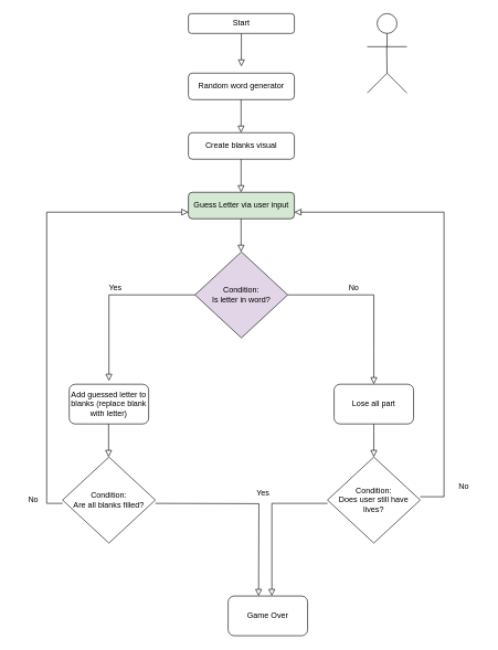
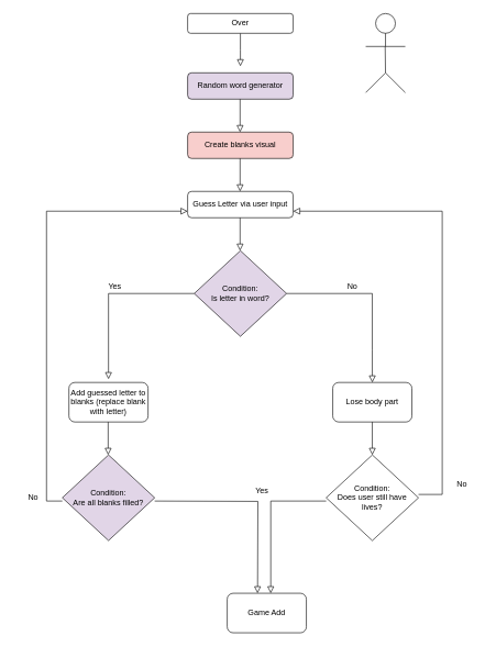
  <mxCell id="0" />
  <mxCell id="1" parent="0" />
  <mxCell id="2" value="" style="rounded=0;html=1;jettySize=auto;orthogonalLoop=1;fontSize=11;endArrow=block;endFill=0;endSize=8;strokeWidth=1;shadow=0;labelBackgroundColor=none;edgeStyle=orthogonalEdgeStyle;" parent="1" source="3" edge="1"><mxGeometry relative="1" as="geometry"><mxPoint x="364" y="100" as="targetPoint" /></mxGeometry></mxCell>
- <mxCell id="3" value="Start" style="rounded=1;whiteSpace=wrap;html=1;fontSize=12;glass=0;strokeWidth=1;shadow=0;" parent="1" vertex="1"><mxGeometry x="284" y="20" width="160" height="30" as="geometry" /></mxCell>
- <mxCell id="4" value="Random word generator" style="rounded=1;whiteSpace=wrap;html=1;" parent="1" vertex="1"><mxGeometry x="284" y="110" width="160" height="40" as="geometry" /></mxCell>
- <mxCell id="5" value="Create blanks visual" style="rounded=1;whiteSpace=wrap;html=1;" parent="1" vertex="1"><mxGeometry x="284" y="200" width="160" height="40" as="geometry" /></mxCell>
+ <mxCell id="3" value="Over" style="rounded=1;whiteSpace=wrap;html=1;fontSize=12;glass=0;strokeWidth=1;shadow=0;" parent="1" vertex="1"><mxGeometry x="284" y="20" width="160" height="30" as="geometry" /></mxCell>
+ <mxCell id="4" value="Random word generator" style="rounded=1;whiteSpace=wrap;html=1;fillColor=#e1d5e7;" parent="1" vertex="1"><mxGeometry x="284" y="110" width="160" height="40" as="geometry" /></mxCell>
+ <mxCell id="5" value="Create blanks visual" style="rounded=1;whiteSpace=wrap;html=1;fillColor=#f8cecc;" parent="1" vertex="1"><mxGeometry x="284" y="200" width="160" height="40" as="geometry" /></mxCell>
  <mxCell id="6" value="" style="rounded=0;html=1;jettySize=auto;orthogonalLoop=1;fontSize=11;endArrow=block;endFill=0;endSize=8;strokeWidth=1;shadow=0;labelBackgroundColor=none;edgeStyle=orthogonalEdgeStyle;" parent="1" edge="1"><mxGeometry relative="1" as="geometry"><mxPoint x="363.5" y="150" as="sourcePoint" /><mxPoint x="363.5" y="200" as="targetPoint" /></mxGeometry></mxCell>
- <mxCell id="7" value="Guess Letter via user input" style="rounded=1;whiteSpace=wrap;html=1;fillColor=#d5e8d4;" parent="1" vertex="1"><mxGeometry x="284" y="290" width="160" height="40" as="geometry" /></mxCell>
+ <mxCell id="7" value="Guess Letter via user input" style="rounded=1;whiteSpace=wrap;html=1;" parent="1" vertex="1"><mxGeometry x="284" y="290" width="160" height="40" as="geometry" /></mxCell>
  <mxCell id="8" value="" style="rounded=0;html=1;jettySize=auto;orthogonalLoop=1;fontSize=11;endArrow=block;endFill=0;endSize=8;strokeWidth=1;shadow=0;labelBackgroundColor=none;edgeStyle=orthogonalEdgeStyle;" parent="1" edge="1"><mxGeometry relative="1" as="geometry"><mxPoint x="363.5" y="240" as="sourcePoint" /><mxPoint x="363.5" y="290" as="targetPoint" /></mxGeometry></mxCell>
  <mxCell id="9" value="" style="rounded=0;html=1;jettySize=auto;orthogonalLoop=1;fontSize=11;endArrow=block;endFill=0;endSize=8;strokeWidth=1;shadow=0;labelBackgroundColor=none;edgeStyle=orthogonalEdgeStyle;" parent="1" edge="1"><mxGeometry relative="1" as="geometry"><mxPoint x="363.5" y="330" as="sourcePoint" /><mxPoint x="363.5" y="380" as="targetPoint" /></mxGeometry></mxCell>
  <mxCell id="10" value="Condition:&lt;br&gt;Is letter in word?" style="rhombus;whiteSpace=wrap;html=1;fillColor=#e1d5e7;" parent="1" vertex="1"><mxGeometry x="294" y="380" width="140" height="130" as="geometry" /></mxCell>
  <mxCell id="11" value="" style="rounded=0;html=1;jettySize=auto;orthogonalLoop=1;fontSize=11;endArrow=block;endFill=0;endSize=8;strokeWidth=1;shadow=0;labelBackgroundColor=none;edgeStyle=orthogonalEdgeStyle;exitX=1;exitY=0.5;exitDx=0;exitDy=0;" parent="1" source="10" edge="1"><mxGeometry relative="1" as="geometry"><mxPoint x="434" y="460" as="sourcePoint" /><mxPoint x="564" y="580" as="targetPoint" /><Array as="points"><mxPoint x="564" y="445" /><mxPoint x="564" y="530" /></Array></mxGeometry></mxCell>
  <mxCell id="12" value="" style="rounded=0;html=1;jettySize=auto;orthogonalLoop=1;fontSize=11;endArrow=block;endFill=0;endSize=8;strokeWidth=1;shadow=0;labelBackgroundColor=none;edgeStyle=orthogonalEdgeStyle;exitX=0;exitY=0.5;exitDx=0;exitDy=0;" parent="1" source="10" edge="1"><mxGeometry relative="1" as="geometry"><mxPoint x="34" y="440" as="sourcePoint" /><mxPoint x="164" y="575" as="targetPoint" /><Array as="points"><mxPoint x="164" y="445" /></Array></mxGeometry></mxCell>
  <mxCell id="13" value="Yes" style="text;html=1;strokeColor=none;fillColor=none;align=center;verticalAlign=middle;whiteSpace=wrap;rounded=0;" parent="1" vertex="1"><mxGeometry x="144" y="420" width="60" height="30" as="geometry" /></mxCell>
  <mxCell id="14" value="No" style="text;html=1;strokeColor=none;fillColor=none;align=center;verticalAlign=middle;whiteSpace=wrap;rounded=0;" parent="1" vertex="1"><mxGeometry x="504" y="420" width="60" height="30" as="geometry" /></mxCell>
  <mxCell id="15" value="" style="ellipse;whiteSpace=wrap;html=1;aspect=fixed;" parent="1" vertex="1"><mxGeometry x="569" y="20" width="30" height="30" as="geometry" /></mxCell>
  <mxCell id="16" value="" style="endArrow=none;html=1;rounded=0;entryX=0.5;entryY=1;entryDx=0;entryDy=0;" parent="1" target="15" edge="1"><mxGeometry width="50" height="50" relative="1" as="geometry"><mxPoint x="584" y="70" as="sourcePoint" /><mxPoint x="599" y="110" as="targetPoint" /></mxGeometry></mxCell>
  <mxCell id="17" value="" style="endArrow=none;html=1;rounded=0;" parent="1" edge="1"><mxGeometry width="50" height="50" relative="1" as="geometry"><mxPoint x="554" y="70" as="sourcePoint" /><mxPoint x="614" y="70" as="targetPoint" /></mxGeometry></mxCell>
  <mxCell id="18" value="" style="endArrow=none;html=1;rounded=0;" parent="1" edge="1"><mxGeometry width="50" height="50" relative="1" as="geometry"><mxPoint x="584" y="110" as="sourcePoint" /><mxPoint x="583.5" y="70" as="targetPoint" /></mxGeometry></mxCell>
  <mxCell id="19" value="" style="endArrow=none;html=1;rounded=0;" parent="1" edge="1"><mxGeometry width="50" height="50" relative="1" as="geometry"><mxPoint x="554" y="140" as="sourcePoint" /><mxPoint x="614" y="140" as="targetPoint" /><Array as="points"><mxPoint x="584" y="110" /></Array></mxGeometry></mxCell>
- <mxCell id="20" value="Lose all part" style="rounded=1;whiteSpace=wrap;html=1;" parent="1" vertex="1"><mxGeometry x="504" y="580" width="120" height="60" as="geometry" /></mxCell>
+ <mxCell id="20" value="Lose body part" style="rounded=1;whiteSpace=wrap;html=1;" parent="1" vertex="1"><mxGeometry x="504" y="580" width="120" height="60" as="geometry" /></mxCell>
  <mxCell id="21" value="Add guessed letter to blanks (replace blank with letter)" style="rounded=1;whiteSpace=wrap;html=1;" parent="1" vertex="1"><mxGeometry x="104" y="580" width="120" height="60" as="geometry" /></mxCell>
- <mxCell id="22" value="Condition:&lt;br&gt;Are all blanks filled?" style="rhombus;whiteSpace=wrap;html=1;" parent="1" vertex="1"><mxGeometry x="94" y="690" width="140" height="130" as="geometry" /></mxCell>
+ <mxCell id="22" value="Condition:&lt;br&gt;Are all blanks filled?" style="rhombus;whiteSpace=wrap;html=1;fillColor=#e1d5e7;" parent="1" vertex="1"><mxGeometry x="94" y="690" width="140" height="130" as="geometry" /></mxCell>
  <mxCell id="23" value="Condition:&lt;br&gt;Does user still have lives?" style="rhombus;whiteSpace=wrap;html=1;" parent="1" vertex="1"><mxGeometry x="494" y="690" width="140" height="130" as="geometry" /></mxCell>
  <mxCell id="24" value="" style="rounded=0;html=1;jettySize=auto;orthogonalLoop=1;fontSize=11;endArrow=block;endFill=0;endSize=8;strokeWidth=1;shadow=0;labelBackgroundColor=none;edgeStyle=orthogonalEdgeStyle;" parent="1" edge="1"><mxGeometry relative="1" as="geometry"><mxPoint x="564" y="640" as="sourcePoint" /><mxPoint x="564" y="690" as="targetPoint" /></mxGeometry></mxCell>
  <mxCell id="25" value="" style="rounded=0;html=1;jettySize=auto;orthogonalLoop=1;fontSize=11;endArrow=block;endFill=0;endSize=8;strokeWidth=1;shadow=0;labelBackgroundColor=none;edgeStyle=orthogonalEdgeStyle;" parent="1" edge="1"><mxGeometry relative="1" as="geometry"><mxPoint x="163.5" y="640" as="sourcePoint" /><mxPoint x="163.5" y="690" as="targetPoint" /></mxGeometry></mxCell>
  <mxCell id="26" value="" style="rounded=0;html=1;jettySize=auto;orthogonalLoop=1;fontSize=11;endArrow=block;endFill=0;endSize=8;strokeWidth=1;shadow=0;labelBackgroundColor=none;edgeStyle=orthogonalEdgeStyle;exitX=0;exitY=0.5;exitDx=0;exitDy=0;entryX=0;entryY=0.75;entryDx=0;entryDy=0;" parent="1" target="7" edge="1"><mxGeometry relative="1" as="geometry"><mxPoint x="94" y="760" as="sourcePoint" /><mxPoint x="70" y="300" as="targetPoint" /><Array as="points"><mxPoint x="70" y="760" /><mxPoint x="70" y="320" /></Array></mxGeometry></mxCell>
  <mxCell id="27" value="No" style="text;html=1;strokeColor=none;fillColor=none;align=center;verticalAlign=middle;whiteSpace=wrap;rounded=0;" parent="1" vertex="1"><mxGeometry x="20" y="740" width="60" height="30" as="geometry" /></mxCell>
  <mxCell id="28" value="" style="rounded=0;html=1;jettySize=auto;orthogonalLoop=1;fontSize=11;endArrow=block;endFill=0;endSize=8;strokeWidth=1;shadow=0;labelBackgroundColor=none;edgeStyle=orthogonalEdgeStyle;exitX=1;exitY=0.5;exitDx=0;exitDy=0;entryX=1;entryY=0.75;entryDx=0;entryDy=0;" parent="1" target="7" edge="1"><mxGeometry relative="1" as="geometry"><mxPoint x="634" y="750" as="sourcePoint" /><mxPoint x="450" y="320" as="targetPoint" /><Array as="points"><mxPoint x="670" y="750" /><mxPoint x="670" y="320" /></Array></mxGeometry></mxCell>
  <mxCell id="29" value="No" style="text;html=1;strokeColor=none;fillColor=none;align=center;verticalAlign=middle;whiteSpace=wrap;rounded=0;" parent="1" vertex="1"><mxGeometry x="670" y="720" width="60" height="30" as="geometry" /></mxCell>
  <mxCell id="30" value="" style="rounded=0;html=1;jettySize=auto;orthogonalLoop=1;fontSize=11;endArrow=block;endFill=0;endSize=8;strokeWidth=1;shadow=0;labelBackgroundColor=none;edgeStyle=orthogonalEdgeStyle;" parent="1" edge="1"><mxGeometry relative="1" as="geometry"><mxPoint x="234" y="760" as="sourcePoint" /><mxPoint x="390" y="900" as="targetPoint" /></mxGeometry></mxCell>
  <mxCell id="31" value="" style="rounded=0;html=1;jettySize=auto;orthogonalLoop=1;fontSize=11;endArrow=block;endFill=0;endSize=8;strokeWidth=1;shadow=0;labelBackgroundColor=none;edgeStyle=orthogonalEdgeStyle;" parent="1" edge="1"><mxGeometry relative="1" as="geometry"><mxPoint x="494" y="760" as="sourcePoint" /><mxPoint x="410" y="900" as="targetPoint" /><Array as="points"><mxPoint x="494" y="760" /></Array></mxGeometry></mxCell>
  <mxCell id="32" value="Yes" style="text;html=1;strokeColor=none;fillColor=none;align=center;verticalAlign=middle;whiteSpace=wrap;rounded=0;" parent="1" vertex="1"><mxGeometry x="360" y="730" width="74" height="30" as="geometry" /></mxCell>
- <mxCell id="33" value="Game Over" style="rounded=1;whiteSpace=wrap;html=1;" parent="1" vertex="1"><mxGeometry x="344" y="900" width="120" height="60" as="geometry" /></mxCell>
+ <mxCell id="33" value="Game Add" style="rounded=1;whiteSpace=wrap;html=1;" parent="1" vertex="1"><mxGeometry x="344" y="900" width="120" height="60" as="geometry" /></mxCell>
